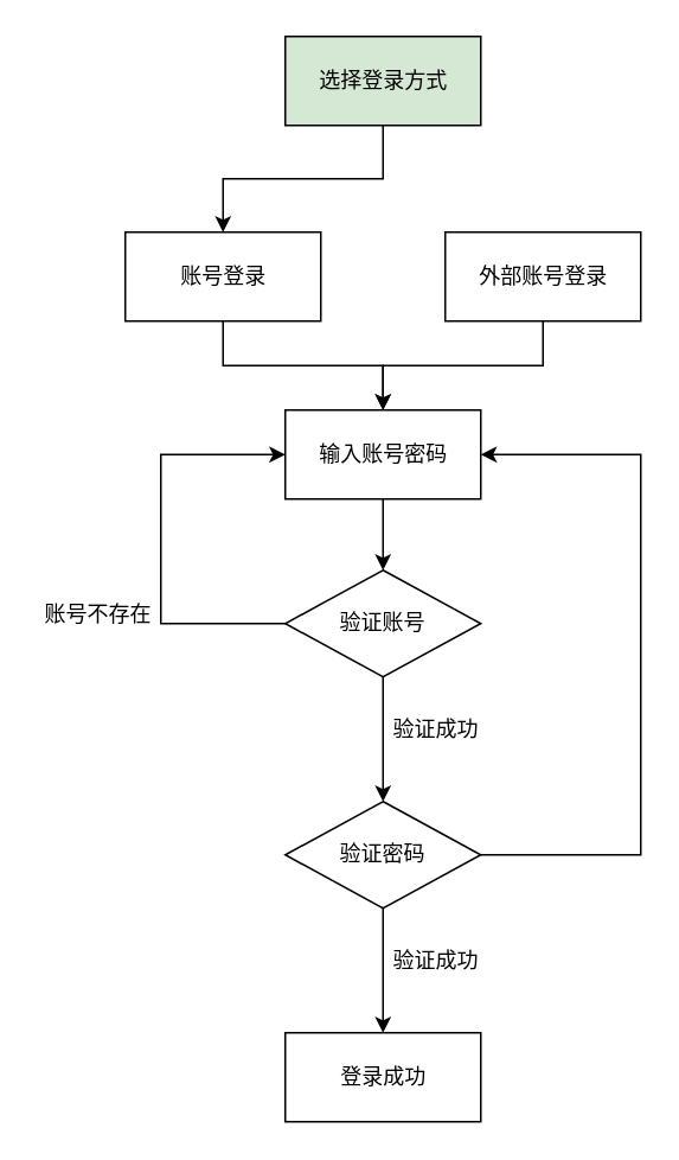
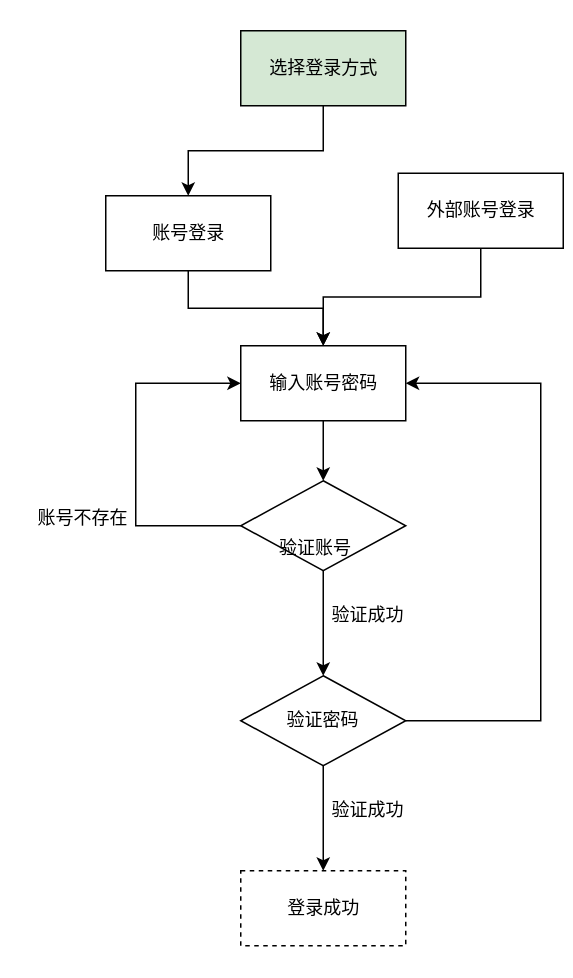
  <mxCell id="0" />
  <mxCell id="1" parent="0" />
  <mxCell id="2" style="edgeStyle=orthogonalEdgeStyle;rounded=0;orthogonalLoop=1;jettySize=auto;html=1;" edge="1" parent="1" source="3" target="5"><mxGeometry relative="1" as="geometry" /></mxCell>
  <mxCell id="3" value="选择登录方式" style="html=1;fillColor=#d5e8d4;" vertex="1" parent="1"><mxGeometry x="160" y="20" width="110" height="50" as="geometry" /></mxCell>
  <mxCell id="4" style="edgeStyle=orthogonalEdgeStyle;rounded=0;orthogonalLoop=1;jettySize=auto;html=1;" edge="1" parent="1" source="5" target="9"><mxGeometry relative="1" as="geometry" /></mxCell>
  <mxCell id="5" value="账号登录" style="html=1;" vertex="1" parent="1"><mxGeometry x="70" y="130" width="110" height="50" as="geometry" /></mxCell>
  <mxCell id="6" style="edgeStyle=orthogonalEdgeStyle;rounded=0;orthogonalLoop=1;jettySize=auto;html=1;" edge="1" parent="1" source="7" target="9"><mxGeometry relative="1" as="geometry" /></mxCell>
- <mxCell id="7" value="外部账号登录" style="html=1;" vertex="1" parent="1"><mxGeometry x="250" y="130" width="110" height="50" as="geometry" /></mxCell>
+ <mxCell id="7" value="外部账号登录" style="html=1;" vertex="1" parent="1"><mxGeometry x="265" y="115" width="110" height="50" as="geometry" /></mxCell>
  <mxCell id="8" style="edgeStyle=orthogonalEdgeStyle;rounded=0;orthogonalLoop=1;jettySize=auto;html=1;" edge="1" parent="1" source="9" target="11"><mxGeometry relative="1" as="geometry" /></mxCell>
  <mxCell id="9" value="输入账号密码" style="html=1;" vertex="1" parent="1"><mxGeometry x="160" y="230" width="110" height="50" as="geometry" /></mxCell>
  <mxCell id="10" value="" style="group" vertex="1" connectable="0" parent="1"><mxGeometry x="160" y="320" width="110" height="60" as="geometry" /></mxCell>
  <mxCell id="11" value="" style="rhombus;whiteSpace=wrap;html=1;" vertex="1" parent="10"><mxGeometry width="110" height="60" as="geometry" /></mxCell>
- <mxCell id="12" value="验证账号" style="text;html=1;strokeColor=none;fillColor=none;align=center;verticalAlign=middle;whiteSpace=wrap;rounded=0;" vertex="1" parent="10"><mxGeometry x="20" y="20" width="70" height="20" as="geometry" /></mxCell>
+ <mxCell id="12" value="验证账号" style="text;html=1;strokeColor=none;fillColor=none;align=center;verticalAlign=middle;whiteSpace=wrap;rounded=0;" vertex="1" parent="10"><mxGeometry x="15" y="35" width="70" height="20" as="geometry" /></mxCell>
  <mxCell id="13" style="edgeStyle=orthogonalEdgeStyle;rounded=0;orthogonalLoop=1;jettySize=auto;html=1;entryX=0;entryY=0.5;entryDx=0;entryDy=0;" edge="1" parent="1" source="11" target="9"><mxGeometry relative="1" as="geometry"><Array as="points"><mxPoint x="90" y="350" /><mxPoint x="90" y="255" /></Array></mxGeometry></mxCell>
  <mxCell id="14" value="" style="group" vertex="1" connectable="0" parent="1"><mxGeometry x="160" y="450" width="110" height="60" as="geometry" /></mxCell>
  <mxCell id="15" value="" style="rhombus;whiteSpace=wrap;html=1;" vertex="1" parent="14"><mxGeometry width="110" height="60" as="geometry" /></mxCell>
  <mxCell id="16" value="验证密码" style="text;html=1;strokeColor=none;fillColor=none;align=center;verticalAlign=middle;whiteSpace=wrap;rounded=0;" vertex="1" parent="14"><mxGeometry x="20" y="20" width="70" height="20" as="geometry" /></mxCell>
  <mxCell id="17" style="edgeStyle=orthogonalEdgeStyle;rounded=0;orthogonalLoop=1;jettySize=auto;html=1;" edge="1" parent="1" source="11" target="15"><mxGeometry relative="1" as="geometry" /></mxCell>
  <mxCell id="18" style="edgeStyle=orthogonalEdgeStyle;rounded=0;orthogonalLoop=1;jettySize=auto;html=1;" edge="1" parent="1" source="15" target="9"><mxGeometry relative="1" as="geometry"><Array as="points"><mxPoint x="360" y="480" /><mxPoint x="360" y="255" /></Array></mxGeometry></mxCell>
  <mxCell id="19" value="账号不存在" style="text;html=1;strokeColor=none;fillColor=none;align=center;verticalAlign=middle;whiteSpace=wrap;rounded=0;" vertex="1" parent="1"><mxGeometry x="20" y="335" width="70" height="20" as="geometry" /></mxCell>
- <mxCell id="20" value="登录成功" style="html=1;" vertex="1" parent="1"><mxGeometry x="160" y="580" width="110" height="50" as="geometry" /></mxCell>
+ <mxCell id="20" value="登录成功" style="html=1;dashed=1;" vertex="1" parent="1"><mxGeometry x="160" y="580" width="110" height="50" as="geometry" /></mxCell>
  <mxCell id="21" style="edgeStyle=orthogonalEdgeStyle;rounded=0;orthogonalLoop=1;jettySize=auto;html=1;" edge="1" parent="1" source="15" target="20"><mxGeometry relative="1" as="geometry" /></mxCell>
  <mxCell id="22" value="验证成功" style="text;html=1;strokeColor=none;fillColor=none;align=center;verticalAlign=middle;whiteSpace=wrap;rounded=0;" vertex="1" parent="1"><mxGeometry x="210" y="400" width="70" height="20" as="geometry" /></mxCell>
  <mxCell id="23" value="验证成功" style="text;html=1;strokeColor=none;fillColor=none;align=center;verticalAlign=middle;whiteSpace=wrap;rounded=0;" vertex="1" parent="1"><mxGeometry x="210" y="530" width="70" height="20" as="geometry" /></mxCell>
